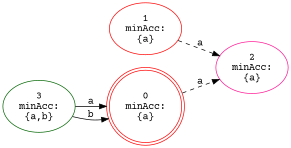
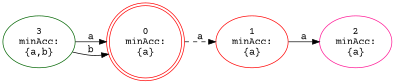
  digraph {
    fontname="Courier Prime"
    rankdir=LR
    node [color=red fontname="Courier Prime"]
    edge [fontname="Courier Prime" style=dashed]
    n1 [label="0\nminAcc:\n{a}\n" shape=doublecircle]
    n2 [label="1\nminAcc:\n{a}\n"]
    n3 [color=deeppink label="2\nminAcc:\n{a}\n"]
    n4 [color=darkgreen label="3\nminAcc:\n{a,b}\n"]
-   n1 -> n3 [label=a]
-   n2 -> n3 [label=a]
+   n1 -> n2 [label=a]
+   n2 -> n3 [label=a style=solid]
    n4 -> n1 [label=a style=solid]
    n4 -> n1 [label=b style=solid]
  }
